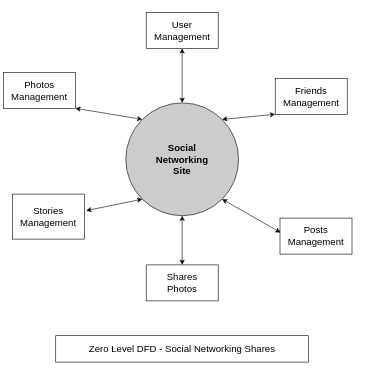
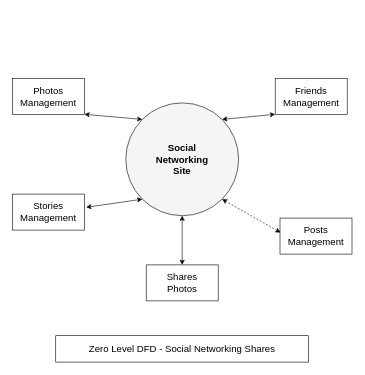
  <mxCell id="0" />
  <mxCell id="1" parent="0" />
  <mxCell id="2" style="rounded=0;orthogonalLoop=1;jettySize=auto;html=1;exitX=1;exitY=0;exitDx=0;exitDy=0;entryX=0;entryY=1;entryDx=0;entryDy=0;fontSize=16;startArrow=classic;startFill=1;" edge="1" parent="1" source="8" target="14"><mxGeometry relative="1" as="geometry" /></mxCell>
- <mxCell id="3" style="edgeStyle=none;rounded=0;orthogonalLoop=1;jettySize=auto;html=1;entryX=0.5;entryY=1;entryDx=0;entryDy=0;fontSize=16;startArrow=classic;startFill=1;" edge="1" parent="1" source="8" target="15"><mxGeometry relative="1" as="geometry" /></mxCell>
  <mxCell id="4" style="edgeStyle=none;rounded=0;orthogonalLoop=1;jettySize=auto;html=1;exitX=0;exitY=0;exitDx=0;exitDy=0;entryX=1;entryY=1;entryDx=0;entryDy=0;fontSize=16;startArrow=classic;startFill=1;" edge="1" parent="1" source="8" target="10"><mxGeometry relative="1" as="geometry" /></mxCell>
  <mxCell id="5" style="edgeStyle=none;rounded=0;orthogonalLoop=1;jettySize=auto;html=1;exitX=0;exitY=1;exitDx=0;exitDy=0;entryX=1.025;entryY=0.367;entryDx=0;entryDy=0;entryPerimeter=0;fontSize=16;startArrow=classic;startFill=1;" edge="1" parent="1" source="8" target="12"><mxGeometry relative="1" as="geometry" /></mxCell>
  <mxCell id="6" style="edgeStyle=none;rounded=0;orthogonalLoop=1;jettySize=auto;html=1;entryX=0.5;entryY=0;entryDx=0;entryDy=0;fontSize=16;startArrow=classic;startFill=1;" edge="1" parent="1" source="8" target="11"><mxGeometry relative="1" as="geometry" /></mxCell>
- <mxCell id="7" style="edgeStyle=none;rounded=0;orthogonalLoop=1;jettySize=auto;html=1;exitX=1;exitY=1;exitDx=0;exitDy=0;entryX=0.008;entryY=0.4;entryDx=0;entryDy=0;entryPerimeter=0;fontSize=16;startArrow=classic;startFill=1;" edge="1" parent="1" source="8" target="13"><mxGeometry relative="1" as="geometry" /></mxCell>
- <mxCell id="8" value="&lt;font style=&quot;font-size: 16px&quot;&gt;&lt;b&gt;Social&lt;br&gt;Networking&lt;br&gt;Site&lt;/b&gt;&lt;/font&gt;" style="ellipse;whiteSpace=wrap;html=1;aspect=fixed;fillColor=#CCCCCC;" vertex="1" parent="1"><mxGeometry x="209" y="171" width="188" height="188" as="geometry" /></mxCell>
+ <mxCell id="7" style="edgeStyle=none;rounded=0;orthogonalLoop=1;jettySize=auto;html=1;exitX=1;exitY=1;exitDx=0;exitDy=0;entryX=0.008;entryY=0.4;entryDx=0;entryDy=0;entryPerimeter=0;fontSize=16;startArrow=classic;startFill=1;dashed=1;" edge="1" parent="1" source="8" target="13"><mxGeometry relative="1" as="geometry" /></mxCell>
+ <mxCell id="8" value="&lt;font style=&quot;font-size: 16px&quot;&gt;&lt;b&gt;Social&lt;br&gt;Networking&lt;br&gt;Site&lt;/b&gt;&lt;/font&gt;" style="ellipse;whiteSpace=wrap;html=1;aspect=fixed;fillColor=#f5f5f5;" vertex="1" parent="1"><mxGeometry x="209" y="171" width="188" height="188" as="geometry" /></mxCell>
  <mxCell id="9" value="&lt;font style=&quot;font-size: 16px&quot;&gt;Zero Level DFD - Social Networking Shares&lt;/font&gt;" style="rounded=0;whiteSpace=wrap;html=1;fontSize=16;fillColor=none;" vertex="1" parent="1"><mxGeometry x="92.25" y="559" width="421.5" height="44" as="geometry" /></mxCell>
- <mxCell id="10" value="Photos&lt;br&gt;Management" style="rounded=0;whiteSpace=wrap;html=1;fontSize=16;fillColor=none;" vertex="1" parent="1"><mxGeometry x="5" y="120" width="120" height="60" as="geometry" /></mxCell>
+ <mxCell id="10" value="Photos&lt;br&gt;Management" style="rounded=0;whiteSpace=wrap;html=1;fontSize=16;fillColor=none;" vertex="1" parent="1"><mxGeometry x="20" y="130" width="120" height="60" as="geometry" /></mxCell>
  <mxCell id="11" value="Shares&lt;br&gt;Photos" style="rounded=0;whiteSpace=wrap;html=1;fontSize=16;fillColor=none;" vertex="1" parent="1"><mxGeometry x="243" y="441" width="120" height="60" as="geometry" /></mxCell>
- <mxCell id="12" value="Stories&lt;br&gt;Management" style="rounded=0;whiteSpace=wrap;html=1;fontSize=16;fillColor=none;" vertex="1" parent="1"><mxGeometry x="20" y="323" width="120" height="75" as="geometry" /></mxCell>
+ <mxCell id="12" value="Stories&lt;br&gt;Management" style="rounded=0;whiteSpace=wrap;html=1;fontSize=16;fillColor=none;" vertex="1" parent="1"><mxGeometry x="20" y="323" width="120" height="60" as="geometry" /></mxCell>
  <mxCell id="13" value="Posts&lt;br&gt;Management" style="rounded=0;whiteSpace=wrap;html=1;fontSize=16;fillColor=none;" vertex="1" parent="1"><mxGeometry x="466" y="363" width="120" height="60" as="geometry" /></mxCell>
  <mxCell id="14" value="Friends&lt;br&gt;Management" style="rounded=0;whiteSpace=wrap;html=1;fontSize=16;fillColor=none;" vertex="1" parent="1"><mxGeometry x="458" y="130" width="120" height="60" as="geometry" /></mxCell>
- <mxCell id="15" value="User&lt;br&gt;Management" style="rounded=0;whiteSpace=wrap;html=1;fontSize=16;fillColor=none;" vertex="1" parent="1"><mxGeometry x="243" y="20" width="120" height="60" as="geometry" /></mxCell>
